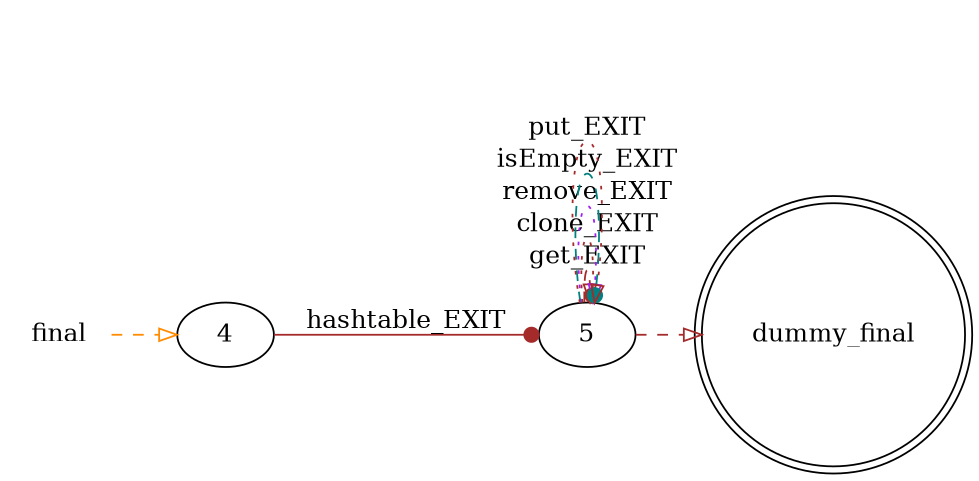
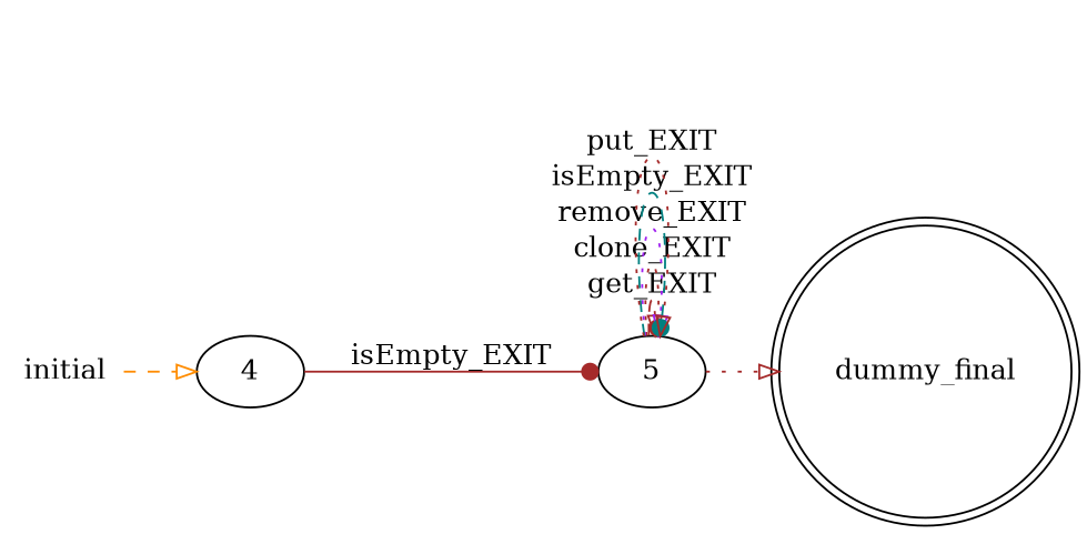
  digraph {
    rankdir=LR
    edge [arrowhead=onormal color=brown style=dotted]
-   initial [shape=plaintext label=final]
+   initial [shape=plaintext]
    4
    5
    dummy_final [shape=doublecircle]
    initial -> 4 [color=darkorange style=dashed]
-   4 -> 5 [arrowhead=dot label=hashtable_EXIT style=solid]
+   4 -> 5 [arrowhead=dot label=isEmpty_EXIT style=solid]
    5 -> 5 [label=get_EXIT style=dashed]
    5 -> 5 [arrowhead=dot label=clone_EXIT]
    5 -> 5 [color=purple label=remove_EXIT]
    5 -> 5 [arrowhead=dot color=teal label=isEmpty_EXIT style=dashed]
    5 -> 5 [label=put_EXIT]
-   5 -> dummy_final [style=dashed]
+   5 -> dummy_final
  }
